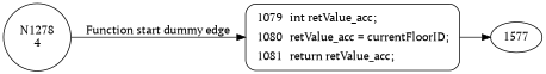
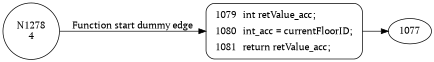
  digraph {
    fontname="PT Serif"
    rankdir=LR
    node [fontname="PT Serif"]
    edge [fontname="PT Serif"]
    n1 [label="N1278\n4" shape=circle]
-   n2 [fillcolor=white label=<<table border="0" cellborder="0" cellpadding="3" bgcolor="white"><tr><td align="right">1079</td><td align="left">int retValue_acc;</td></tr><tr><td align="right">1080</td><td align="left">retValue_acc = currentFloorID;</td></tr><tr><td align="right">1081</td><td align="left">return retValue_acc;</td></tr></table>> penwidth=1 shape=Mrecord style="filled,bold"]
-   1077 [label=1577]
+   n2 [fillcolor=white label=<<table border="0" cellborder="0" cellpadding="3" bgcolor="white"><tr><td align="right">1079</td><td align="left">int retValue_acc;</td></tr><tr><td align="right">1080</td><td align="left">int_acc = currentFloorID;</td></tr><tr><td align="right">1081</td><td align="left">return retValue_acc;</td></tr></table>> penwidth=1 shape=Mrecord style="filled,bold"]
+   1077
    n1 -> n2 [label="Function start dummy edge"]
    n2 -> 1077
  }
